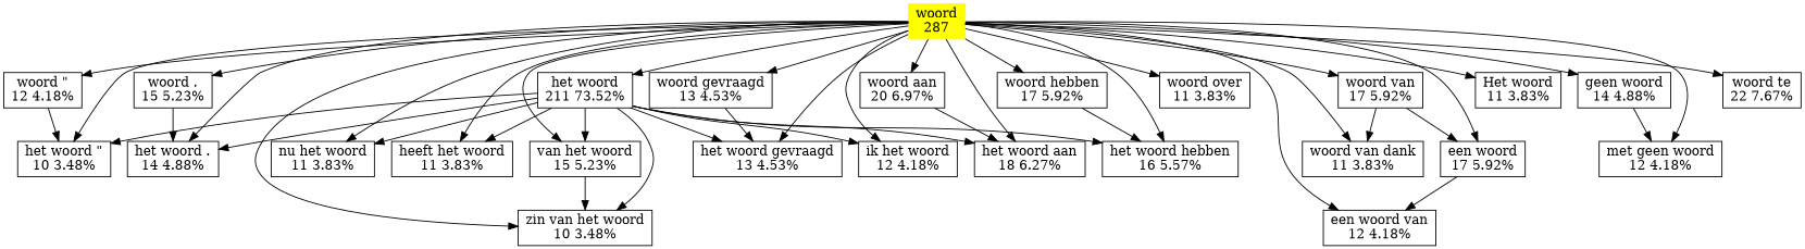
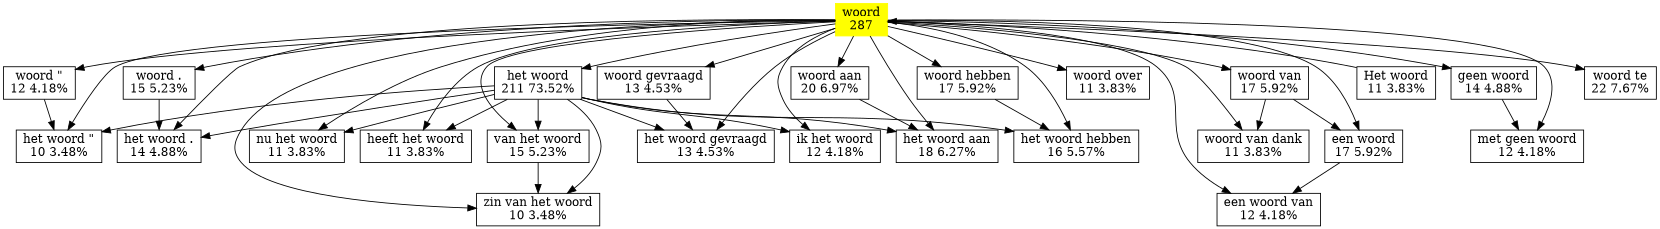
  digraph {
    node [shape=box]
    edge [color=black]
    n1 [color=yellow label="woord\n287" style=filled]
    n2 [label="nu het woord\n11 3.83%"]
    n3 [label="woord over\n11 3.83%"]
    n4 [label="het woord \"\n10 3.48%"]
    n5 [label="woord van dank\n11 3.83%"]
    n6 [label="heeft het woord\n11 3.83%"]
    n7 [label="woord aan\n20 6.97%"]
    n8 [label="het woord .\n14 4.88%"]
    n9 [label="een woord van\n12 4.18%"]
    n10 [label="Het woord\n11 3.83%"]
    n11 [label="van het woord\n15 5.23%"]
    n12 [label="het woord gevraagd\n13 4.53%"]
    n13 [label="ik het woord\n12 4.18%"]
    n14 [label="woord \"\n12 4.18%"]
    n15 [label="woord .\n15 5.23%"]
    n16 [label="woord gevraagd\n13 4.53%"]
    n17 [label="het woord aan\n18 6.27%"]
    n18 [label="een woord\n17 5.92%"]
    n19 [label="met geen woord\n12 4.18%"]
    n20 [label="woord hebben\n17 5.92%"]
    n21 [label="geen woord\n14 4.88%"]
    n22 [label="het woord hebben\n16 5.57%"]
    n23 [label="het woord\n211 73.52%"]
    n24 [label="woord te\n22 7.67%"]
    n25 [label="woord van\n17 5.92%"]
    n26 [label="zin van het woord\n10 3.48%"]
    n1 -> n2
    n1 -> n3
    n1 -> n4
    n1 -> n5
    n1 -> n6
    n1 -> n7
    n1 -> n8
    n1 -> n9
-   n1 -> n10
+   n10 -> n1
    n1 -> n11
    n1 -> n12
    n1 -> n13
    n1 -> n14
    n1 -> n15
    n1 -> n16
    n1 -> n17
    n1 -> n18
    n1 -> n19
    n1 -> n20
    n1 -> n21
    n1 -> n22
    n1 -> n23
    n1 -> n24
    n1 -> n25
    n1 -> n26
    n7 -> n17
    n11 -> n26
    n14 -> n4
    n15 -> n8
    n16 -> n12
    n18 -> n9
    n20 -> n22
    n21 -> n19
    n23 -> n2
    n23 -> n4
    n23 -> n6
    n23 -> n8
    n23 -> n11
    n23 -> n12
    n23 -> n13
    n23 -> n17
    n23 -> n22
    n23 -> n26
    n25 -> n5
    n25 -> n18
  }
